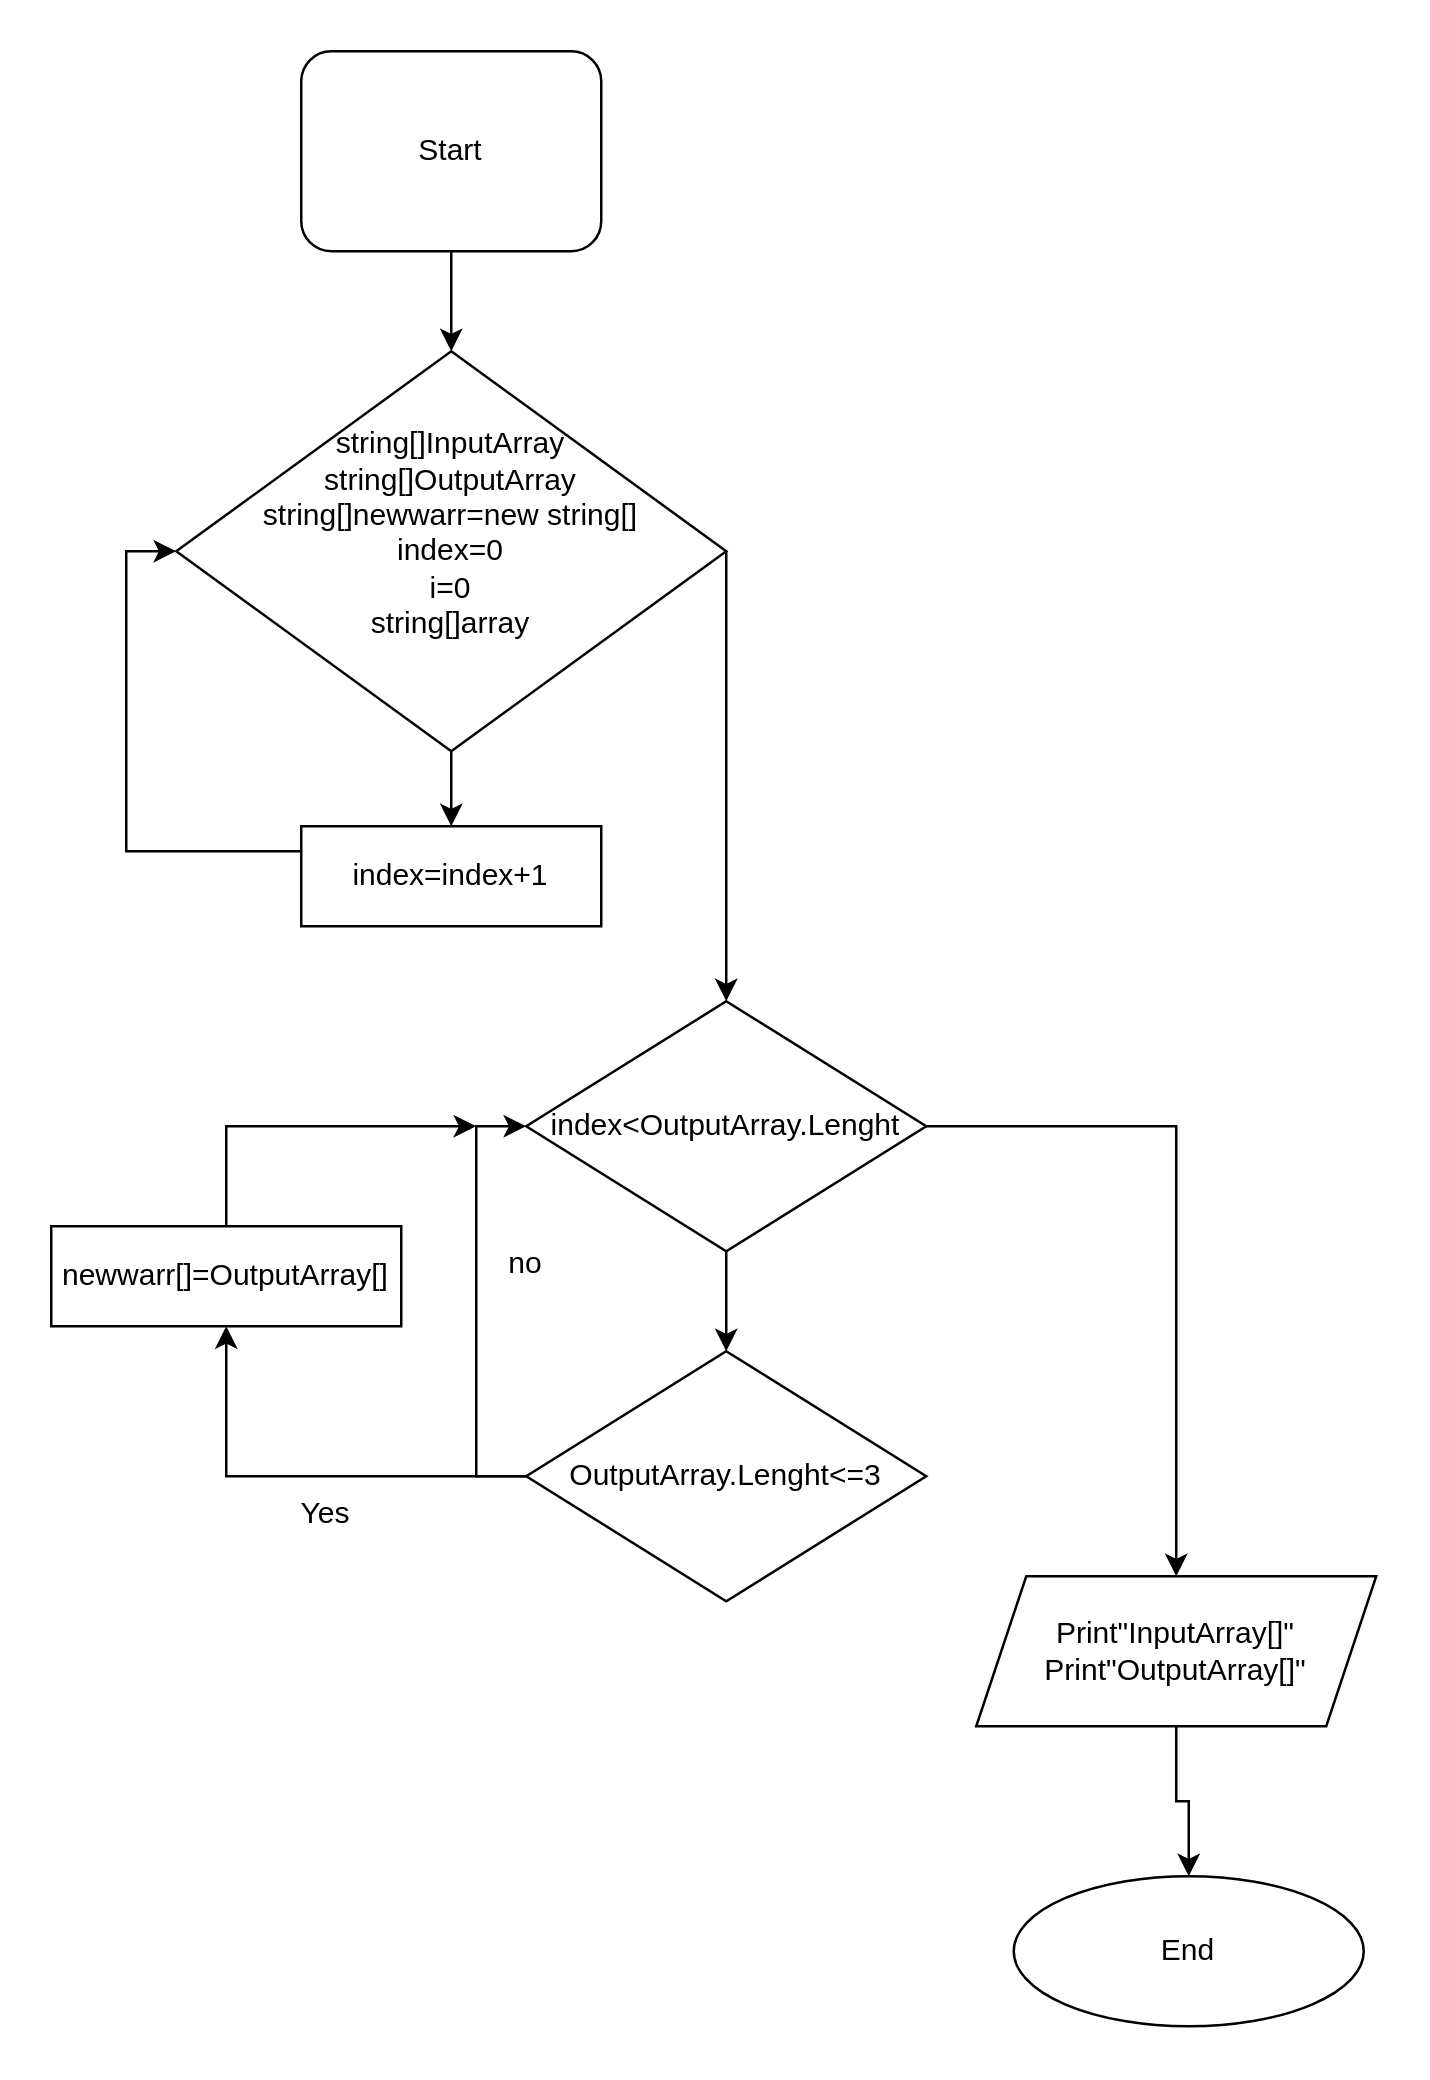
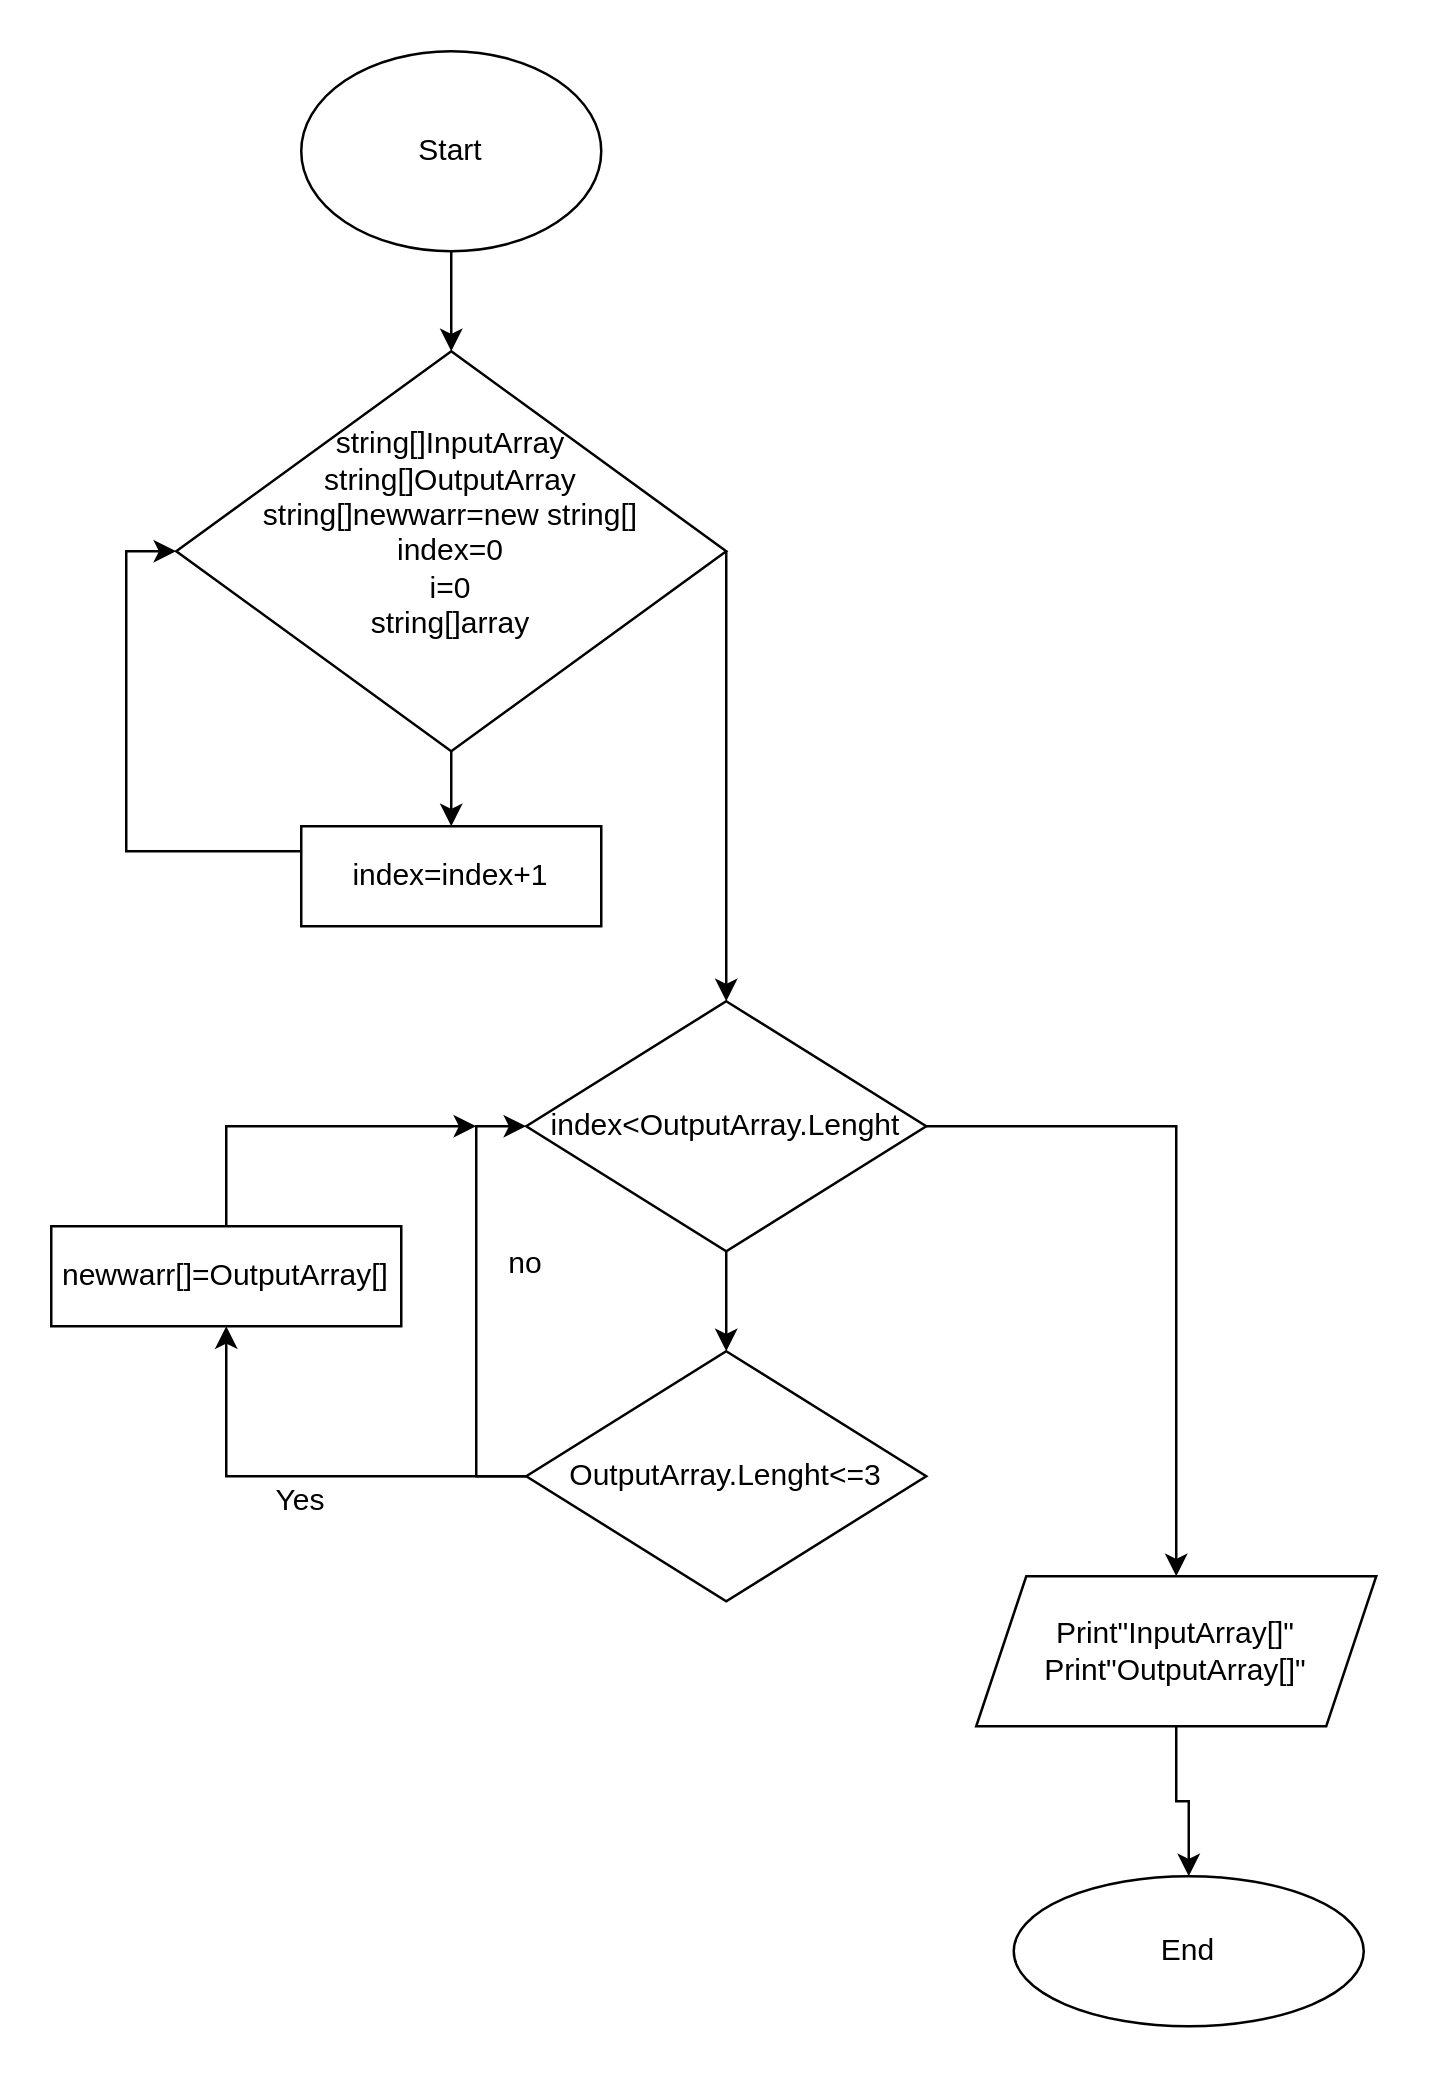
  <mxCell id="0" />
  <mxCell id="1" parent="0" />
  <mxCell id="2" value="" style="edgeStyle=orthogonalEdgeStyle;rounded=0;orthogonalLoop=1;jettySize=auto;html=1;" edge="1" parent="1" source="3" target="5"><mxGeometry relative="1" as="geometry" /></mxCell>
- <mxCell id="3" value="&lt;font style=&quot;vertical-align: inherit;&quot;&gt;&lt;font style=&quot;vertical-align: inherit;&quot;&gt;Start&lt;/font&gt;&lt;/font&gt;" style="whiteSpace=wrap;html=1;rounded=1;" vertex="1" parent="1"><mxGeometry x="120" y="20" width="120" height="80" as="geometry" /></mxCell>
+ <mxCell id="3" value="&lt;font style=&quot;vertical-align: inherit;&quot;&gt;&lt;font style=&quot;vertical-align: inherit;&quot;&gt;Start&lt;/font&gt;&lt;/font&gt;" style="ellipse;whiteSpace=wrap;html=1;" vertex="1" parent="1"><mxGeometry x="120" y="20" width="120" height="80" as="geometry" /></mxCell>
  <mxCell id="4" value="" style="edgeStyle=orthogonalEdgeStyle;rounded=0;orthogonalLoop=1;jettySize=auto;html=1;" edge="1" parent="1" source="5" target="7"><mxGeometry relative="1" as="geometry" /></mxCell>
  <mxCell id="5" value="&lt;font style=&quot;vertical-align: inherit;&quot;&gt;&lt;font style=&quot;vertical-align: inherit;&quot;&gt;string[]InputArray&lt;br&gt;string[]OutputArray&lt;br&gt;string[]newwarr=new string[]&lt;br&gt;index=0&lt;br&gt;i=0&lt;br&gt;string[]array&lt;br&gt;&lt;br&gt;&lt;/font&gt;&lt;/font&gt;" style="rhombus;whiteSpace=wrap;html=1;" vertex="1" parent="1"><mxGeometry x="70" y="140" width="220" height="160" as="geometry" /></mxCell>
  <mxCell id="6" value="" style="edgeStyle=orthogonalEdgeStyle;rounded=0;orthogonalLoop=1;jettySize=auto;html=1;entryX=0;entryY=0.5;entryDx=0;entryDy=0;" edge="1" parent="1" source="7" target="5"><mxGeometry relative="1" as="geometry"><mxPoint x="40" y="350" as="targetPoint" /><Array as="points"><mxPoint x="50" y="340" /><mxPoint x="50" y="220" /></Array></mxGeometry></mxCell>
  <mxCell id="7" value="&lt;font style=&quot;vertical-align: inherit;&quot;&gt;&lt;font style=&quot;vertical-align: inherit;&quot;&gt;index=index+1&lt;/font&gt;&lt;/font&gt;" style="whiteSpace=wrap;html=1;" vertex="1" parent="1"><mxGeometry x="120" y="330" width="120" height="40" as="geometry" /></mxCell>
  <mxCell id="8" value="" style="endArrow=classic;html=1;rounded=0;" edge="1" parent="1" target="11"><mxGeometry width="50" height="50" relative="1" as="geometry"><mxPoint x="290" y="220" as="sourcePoint" /><mxPoint x="290" y="380" as="targetPoint" /><Array as="points" /></mxGeometry></mxCell>
  <mxCell id="9" value="" style="edgeStyle=orthogonalEdgeStyle;rounded=0;orthogonalLoop=1;jettySize=auto;html=1;" edge="1" parent="1" source="11" target="14"><mxGeometry relative="1" as="geometry" /></mxCell>
  <mxCell id="10" value="" style="edgeStyle=orthogonalEdgeStyle;rounded=0;orthogonalLoop=1;jettySize=auto;html=1;" edge="1" parent="1" source="11" target="20"><mxGeometry relative="1" as="geometry" /></mxCell>
  <mxCell id="11" value="&lt;font style=&quot;vertical-align: inherit;&quot;&gt;&lt;font style=&quot;vertical-align: inherit;&quot;&gt;index&amp;lt;OutputArray.Lenght&lt;/font&gt;&lt;/font&gt;" style="rhombus;whiteSpace=wrap;html=1;" vertex="1" parent="1"><mxGeometry x="210" y="400" width="160" height="100" as="geometry" /></mxCell>
  <mxCell id="12" value="" style="edgeStyle=orthogonalEdgeStyle;rounded=0;orthogonalLoop=1;jettySize=auto;html=1;entryX=0;entryY=0.5;entryDx=0;entryDy=0;" edge="1" parent="1" source="14" target="11"><mxGeometry relative="1" as="geometry"><mxPoint x="120" y="450" as="targetPoint" /><Array as="points"><mxPoint x="190" y="590" /><mxPoint x="190" y="450" /></Array></mxGeometry></mxCell>
  <mxCell id="13" value="" style="edgeStyle=orthogonalEdgeStyle;rounded=0;orthogonalLoop=1;jettySize=auto;html=1;" edge="1" parent="1" source="14" target="17"><mxGeometry relative="1" as="geometry" /></mxCell>
  <mxCell id="14" value="&lt;font style=&quot;vertical-align: inherit;&quot;&gt;&lt;font style=&quot;vertical-align: inherit;&quot;&gt;&lt;font style=&quot;vertical-align: inherit;&quot;&gt;&lt;font style=&quot;vertical-align: inherit;&quot;&gt;OutputArray.Lenght&amp;lt;=3&lt;/font&gt;&lt;/font&gt;&lt;/font&gt;&lt;/font&gt;" style="rhombus;whiteSpace=wrap;html=1;" vertex="1" parent="1"><mxGeometry x="210" y="540" width="160" height="100" as="geometry" /></mxCell>
  <mxCell id="15" value="&lt;font style=&quot;vertical-align: inherit;&quot;&gt;&lt;font style=&quot;vertical-align: inherit;&quot;&gt;no&lt;/font&gt;&lt;/font&gt;" style="text;html=1;strokeColor=none;fillColor=none;align=center;verticalAlign=middle;whiteSpace=wrap;rounded=0;" vertex="1" parent="1"><mxGeometry x="180" y="490" width="60" height="30" as="geometry" /></mxCell>
  <mxCell id="16" value="" style="edgeStyle=orthogonalEdgeStyle;rounded=0;orthogonalLoop=1;jettySize=auto;html=1;" edge="1" parent="1" source="17"><mxGeometry relative="1" as="geometry"><mxPoint x="190" y="450" as="targetPoint" /><Array as="points"><mxPoint x="90" y="450" /></Array></mxGeometry></mxCell>
  <mxCell id="17" value="&lt;font style=&quot;vertical-align: inherit;&quot;&gt;&lt;font style=&quot;vertical-align: inherit;&quot;&gt;newwarr[]=OutputArray[]&lt;/font&gt;&lt;/font&gt;" style="whiteSpace=wrap;html=1;" vertex="1" parent="1"><mxGeometry x="20" y="490" width="140" height="40" as="geometry" /></mxCell>
- <mxCell id="18" value="&lt;font style=&quot;vertical-align: inherit;&quot;&gt;&lt;font style=&quot;vertical-align: inherit;&quot;&gt;Yes&lt;/font&gt;&lt;/font&gt;" style="text;html=1;strokeColor=none;fillColor=none;align=center;verticalAlign=middle;whiteSpace=wrap;rounded=0;" vertex="1" parent="1"><mxGeometry x="100" y="590" width="60" height="30" as="geometry" /></mxCell>
+ <mxCell id="18" value="&lt;font style=&quot;vertical-align: inherit;&quot;&gt;&lt;font style=&quot;vertical-align: inherit;&quot;&gt;Yes&lt;/font&gt;&lt;/font&gt;" style="text;html=1;strokeColor=none;fillColor=none;align=center;verticalAlign=middle;whiteSpace=wrap;rounded=0;" vertex="1" parent="1"><mxGeometry x="90" y="585" width="60" height="30" as="geometry" /></mxCell>
  <mxCell id="19" value="" style="edgeStyle=orthogonalEdgeStyle;rounded=0;orthogonalLoop=1;jettySize=auto;html=1;" edge="1" parent="1" source="20" target="21"><mxGeometry relative="1" as="geometry" /></mxCell>
  <mxCell id="20" value="&lt;font style=&quot;vertical-align: inherit;&quot;&gt;&lt;font style=&quot;vertical-align: inherit;&quot;&gt;Print&quot;InputArray[]&quot;&lt;br&gt;Print&quot;OutputArray[]&quot;&lt;br&gt;&lt;/font&gt;&lt;/font&gt;" style="shape=parallelogram;perimeter=parallelogramPerimeter;whiteSpace=wrap;html=1;fixedSize=1;" vertex="1" parent="1"><mxGeometry x="390" y="630" width="160" height="60" as="geometry" /></mxCell>
  <mxCell id="21" value="&lt;font style=&quot;vertical-align: inherit;&quot;&gt;&lt;font style=&quot;vertical-align: inherit;&quot;&gt;Еnd&lt;/font&gt;&lt;/font&gt;" style="ellipse;whiteSpace=wrap;html=1;" vertex="1" parent="1"><mxGeometry x="405" y="750" width="140" height="60" as="geometry" /></mxCell>
